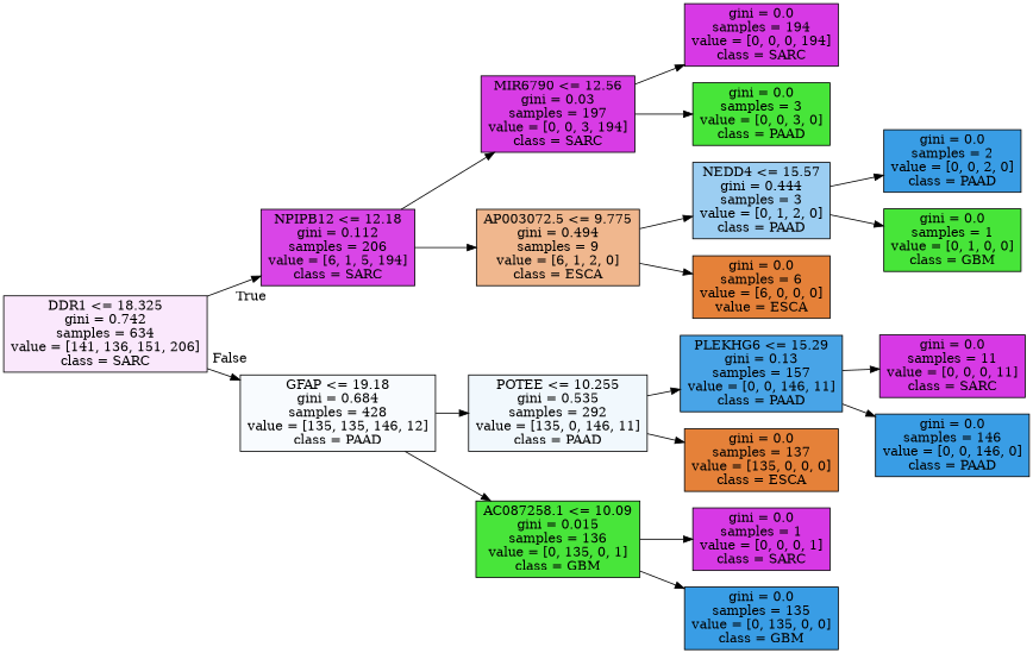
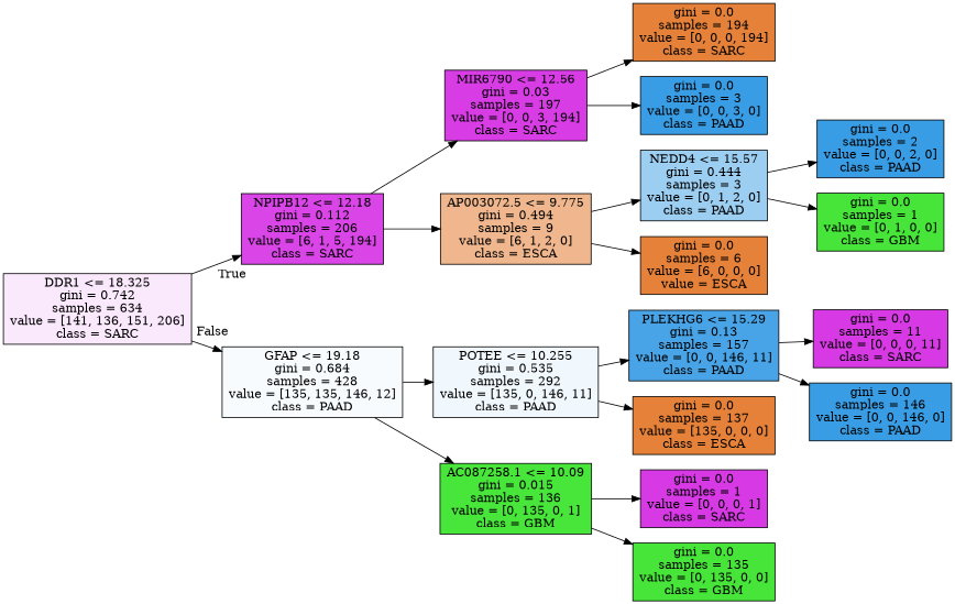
  digraph {
    rankdir=LR
    node [color=black fillcolor="#d739e5" shape=box style=filled]
    n1 [fillcolor="#fae8fc" label="DDR1 <= 18.325\ngini = 0.742\nsamples = 634\nvalue = [141, 136, 151, 206]\nclass = SARC"]
    n2 [fillcolor="#d945e7" label="NPIPB12 <= 12.18\ngini = 0.112\nsamples = 206\nvalue = [6, 1, 5, 194]\nclass = SARC"]
    n3 [fillcolor="#f8fbfe" label="GFAP <= 19.18\ngini = 0.684\nsamples = 428\nvalue = [135, 135, 146, 12]\nclass = PAAD"]
    n4 [fillcolor="#d83ce5" label="MIR6790 <= 12.56\ngini = 0.03\nsamples = 197\nvalue = [0, 0, 3, 194]\nclass = SARC"]
    n5 [fillcolor="#f0b78e" label="AP003072.5 <= 9.775\ngini = 0.494\nsamples = 9\nvalue = [6, 1, 2, 0]\nclass = ESCA"]
    n6 [fillcolor="#f1f8fd" label="POTEE <= 10.255\ngini = 0.535\nsamples = 292\nvalue = [135, 0, 146, 11]\nclass = PAAD"]
    n7 [fillcolor="#48e53a" label="AC087258.1 <= 10.09\ngini = 0.015\nsamples = 136\nvalue = [0, 135, 0, 1]\nclass = GBM"]
-   n8 [label="gini = 0.0\nsamples = 194\nvalue = [0, 0, 0, 194]\nclass = SARC"]
-   n9 [fillcolor="#47e539" label="gini = 0.0\nsamples = 3\nvalue = [0, 0, 3, 0]\nclass = PAAD"]
+   n8 [fillcolor="#e58139" label="gini = 0.0\nsamples = 194\nvalue = [0, 0, 0, 194]\nclass = SARC"]
+   n9 [fillcolor="#399de5" label="gini = 0.0\nsamples = 3\nvalue = [0, 0, 3, 0]\nclass = PAAD"]
    n10 [fillcolor="#9ccef2" label="NEDD4 <= 15.57\ngini = 0.444\nsamples = 3\nvalue = [0, 1, 2, 0]\nclass = PAAD"]
    n11 [fillcolor="#e58139" label="gini = 0.0\nsamples = 6\nvalue = [6, 0, 0, 0]\nvalue = ESCA"]
    n12 [fillcolor="#399de5" label="gini = 0.0\nsamples = 2\nvalue = [0, 0, 2, 0]\nclass = PAAD"]
    n13 [fillcolor="#47e539" label="gini = 0.0\nsamples = 1\nvalue = [0, 1, 0, 0]\nclass = GBM"]
    n14 [fillcolor="#48a4e7" label="PLEKHG6 <= 15.29\ngini = 0.13\nsamples = 157\nvalue = [0, 0, 146, 11]\nclass = PAAD"]
    n15 [fillcolor="#e58139" label="gini = 0.0\nsamples = 137\nvalue = [135, 0, 0, 0]\nclass = ESCA"]
    n16 [label="gini = 0.0\nsamples = 1\nvalue = [0, 0, 0, 1]\nclass = SARC"]
-   n17 [fillcolor="#399de5" label="gini = 0.0\nsamples = 135\nvalue = [0, 135, 0, 0]\nclass = GBM"]
+   n17 [fillcolor="#47e539" label="gini = 0.0\nsamples = 135\nvalue = [0, 135, 0, 0]\nclass = GBM"]
    n18 [label="gini = 0.0\nsamples = 11\nvalue = [0, 0, 0, 11]\nclass = SARC"]
    n19 [fillcolor="#399de5" label="gini = 0.0\nsamples = 146\nvalue = [0, 0, 146, 0]\nclass = PAAD"]
    n1 -> n2 [headlabel=True labelangle=45 labeldistance=2.5]
    n1 -> n3 [headlabel=False labelangle=-45 labeldistance=2.5]
    n2 -> n4
    n2 -> n5
    n3 -> n6
    n3 -> n7
    n4 -> n8
    n4 -> n9
    n5 -> n10
    n5 -> n11
    n6 -> n14
    n6 -> n15
    n7 -> n16
    n7 -> n17
    n10 -> n12
    n10 -> n13
    n14 -> n18
    n14 -> n19
  }
